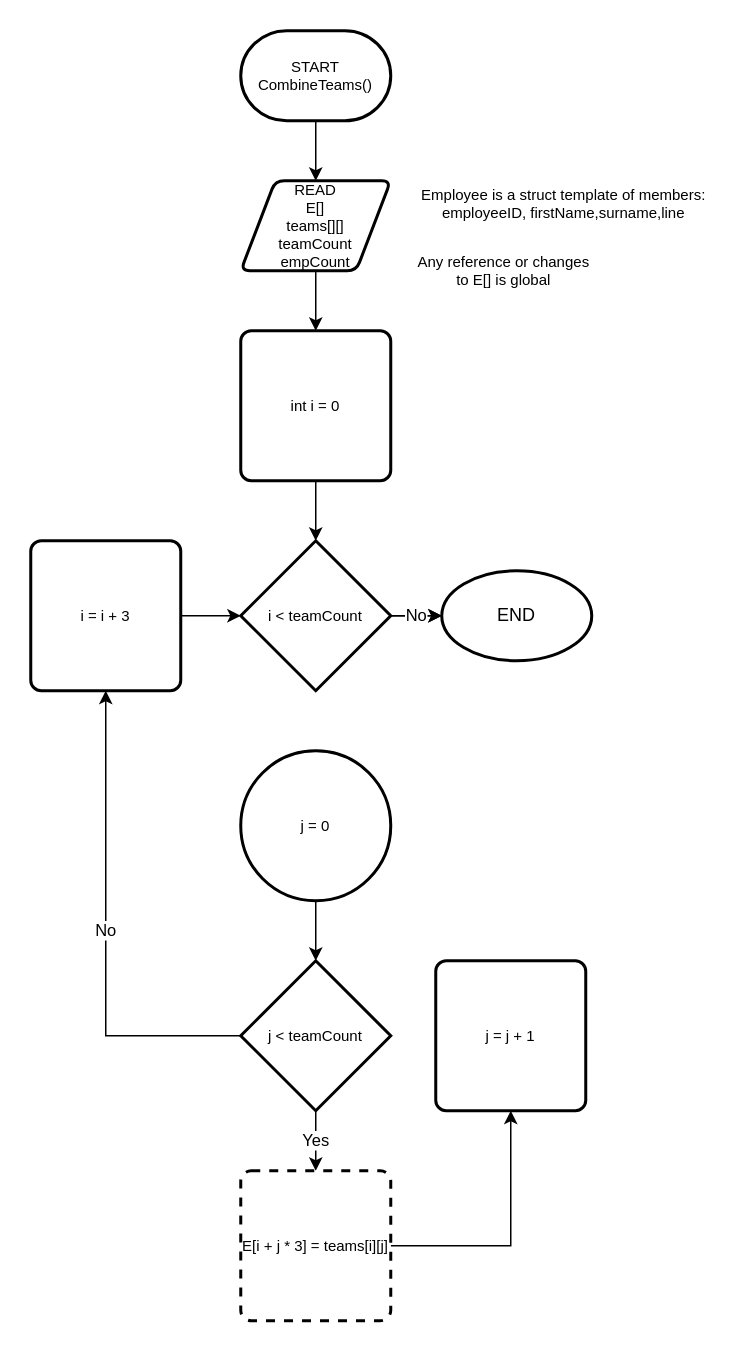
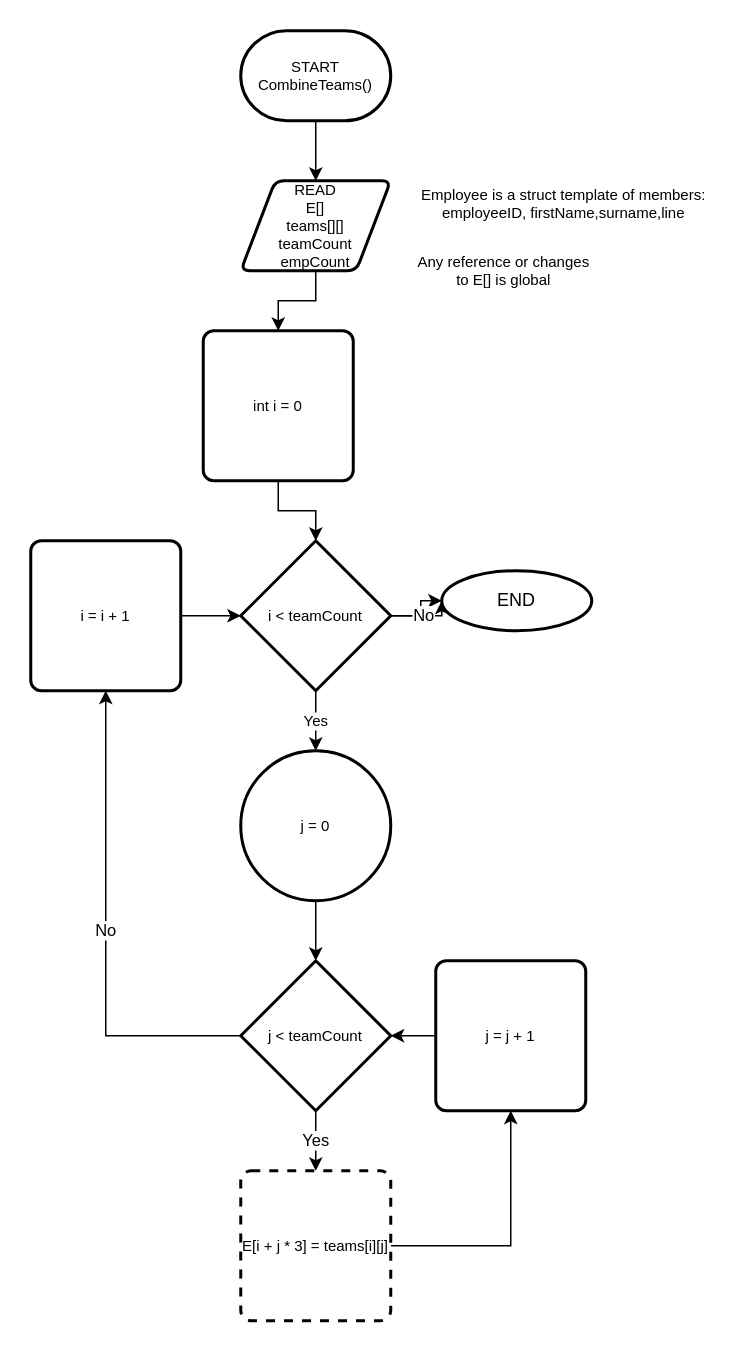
  <mxCell id="0" />
  <mxCell id="1" parent="0" />
  <mxCell id="2" style="edgeStyle=orthogonalEdgeStyle;rounded=0;orthogonalLoop=1;jettySize=auto;html=1;" edge="1" parent="1" source="3" target="5"><mxGeometry relative="1" as="geometry" /></mxCell>
  <mxCell id="3" value="START&lt;br&gt;CombineTeams()" style="strokeWidth=2;html=1;shape=mxgraph.flowchart.terminator;whiteSpace=wrap;fontSize=10;" vertex="1" parent="1"><mxGeometry x="160" y="20" width="100" height="60" as="geometry" /></mxCell>
  <mxCell id="4" style="edgeStyle=orthogonalEdgeStyle;rounded=0;orthogonalLoop=1;jettySize=auto;html=1;entryX=0.5;entryY=0;entryDx=0;entryDy=0;" edge="1" parent="1" source="5" target="14"><mxGeometry relative="1" as="geometry" /></mxCell>
  <mxCell id="5" value="READ&lt;br&gt;E[]&lt;br&gt;teams[][]&lt;br&gt;teamCount&lt;br&gt;empCount" style="shape=parallelogram;html=1;strokeWidth=2;perimeter=parallelogramPerimeter;whiteSpace=wrap;rounded=1;arcSize=12;size=0.23;fontSize=10;" vertex="1" parent="1"><mxGeometry x="160" y="120" width="100" height="60" as="geometry" /></mxCell>
+ <mxCell id="6" value="Yes" style="edgeStyle=orthogonalEdgeStyle;rounded=0;orthogonalLoop=1;jettySize=auto;html=1;entryX=0.5;entryY=0;entryDx=0;entryDy=0;fontSize=10;" edge="1" parent="1" source="8" target="16"><mxGeometry relative="1" as="geometry" /></mxCell>
  <mxCell id="7" value="" style="edgeStyle=orthogonalEdgeStyle;rounded=0;orthogonalLoop=1;jettySize=auto;html=1;" edge="1" parent="1" source="8" target="25"><mxGeometry relative="1" as="geometry" /></mxCell>
  <mxCell id="8" value="i &amp;lt; teamCount" style="strokeWidth=2;html=1;shape=mxgraph.flowchart.decision;whiteSpace=wrap;fontSize=10;" vertex="1" parent="1"><mxGeometry x="160" y="360" width="100" height="100" as="geometry" /></mxCell>
  <mxCell id="9" value="No" style="edgeStyle=orthogonalEdgeStyle;rounded=0;orthogonalLoop=1;jettySize=auto;html=1;entryX=0.5;entryY=1;entryDx=0;entryDy=0;" edge="1" parent="1" source="11" target="22"><mxGeometry relative="1" as="geometry" /></mxCell>
  <mxCell id="10" value="Yes" style="edgeStyle=orthogonalEdgeStyle;rounded=0;orthogonalLoop=1;jettySize=auto;html=1;entryX=0.5;entryY=0;entryDx=0;entryDy=0;" edge="1" parent="1" source="11" target="18"><mxGeometry relative="1" as="geometry" /></mxCell>
  <mxCell id="11" value="j &amp;lt; teamCount" style="strokeWidth=2;html=1;shape=mxgraph.flowchart.decision;whiteSpace=wrap;fontSize=10;" vertex="1" parent="1"><mxGeometry x="160" y="640" width="100" height="100" as="geometry" /></mxCell>
  <mxCell id="12" style="edgeStyle=orthogonalEdgeStyle;rounded=0;orthogonalLoop=1;jettySize=auto;html=1;entryX=0.5;entryY=0;entryDx=0;entryDy=0;entryPerimeter=0;fontSize=10;" edge="1" parent="1" source="14" target="8"><mxGeometry relative="1" as="geometry" /></mxCell>
  <mxCell id="13" value="No" style="edgeStyle=orthogonalEdgeStyle;rounded=0;orthogonalLoop=1;jettySize=auto;html=1;entryX=0;entryY=0.5;entryDx=0;entryDy=0;entryPerimeter=0;exitX=1;exitY=0.5;exitDx=0;exitDy=0;exitPerimeter=0;" edge="1" parent="1" source="8" target="25"><mxGeometry relative="1" as="geometry" /></mxCell>
- <mxCell id="14" value="int i = 0" style="rounded=1;whiteSpace=wrap;html=1;absoluteArcSize=1;arcSize=14;strokeWidth=2;fontSize=10;direction=east;" vertex="1" parent="1"><mxGeometry x="160" y="220" width="100" height="100" as="geometry" /></mxCell>
+ <mxCell id="14" value="int i = 0" style="rounded=1;whiteSpace=wrap;html=1;absoluteArcSize=1;arcSize=14;strokeWidth=2;fontSize=10;direction=east;" vertex="1" parent="1"><mxGeometry x="135" y="220" width="100" height="100" as="geometry" /></mxCell>
  <mxCell id="15" style="edgeStyle=orthogonalEdgeStyle;rounded=0;orthogonalLoop=1;jettySize=auto;html=1;entryX=0.5;entryY=0;entryDx=0;entryDy=0;entryPerimeter=0;" edge="1" parent="1" source="16" target="11"><mxGeometry relative="1" as="geometry" /></mxCell>
  <mxCell id="16" value="j = 0" style="ellipse;whiteSpace=wrap;html=1;absoluteArcSize=1;arcSize=14;strokeWidth=2;fontSize=10;" vertex="1" parent="1"><mxGeometry x="160" y="500" width="100" height="100" as="geometry" /></mxCell>
  <mxCell id="17" style="edgeStyle=orthogonalEdgeStyle;rounded=0;orthogonalLoop=1;jettySize=auto;html=1;entryX=0.5;entryY=1;entryDx=0;entryDy=0;" edge="1" parent="1" source="18" target="20"><mxGeometry relative="1" as="geometry"><mxPoint x="420" y="820" as="targetPoint" /></mxGeometry></mxCell>
  <mxCell id="18" value="E[i + j * 3] = teams[i][j]" style="rounded=1;whiteSpace=wrap;html=1;absoluteArcSize=1;arcSize=14;strokeWidth=2;fontSize=10;dashed=1;" vertex="1" parent="1"><mxGeometry x="160" y="780" width="100" height="100" as="geometry" /></mxCell>
+ <mxCell id="19" style="edgeStyle=orthogonalEdgeStyle;rounded=0;orthogonalLoop=1;jettySize=auto;html=1;entryX=1;entryY=0.5;entryDx=0;entryDy=0;entryPerimeter=0;" edge="1" parent="1" source="20" target="11"><mxGeometry relative="1" as="geometry" /></mxCell>
  <mxCell id="20" value="j = j + 1" style="rounded=1;whiteSpace=wrap;html=1;absoluteArcSize=1;arcSize=14;strokeWidth=2;fontSize=10;" vertex="1" parent="1"><mxGeometry x="290" y="640" width="100" height="100" as="geometry" /></mxCell>
  <mxCell id="21" style="edgeStyle=orthogonalEdgeStyle;rounded=0;orthogonalLoop=1;jettySize=auto;html=1;entryX=0;entryY=0.5;entryDx=0;entryDy=0;entryPerimeter=0;" edge="1" parent="1" source="22" target="8"><mxGeometry relative="1" as="geometry" /></mxCell>
- <mxCell id="22" value="i = i + 3" style="rounded=1;whiteSpace=wrap;html=1;absoluteArcSize=1;arcSize=14;strokeWidth=2;fontSize=10;direction=east;" vertex="1" parent="1"><mxGeometry x="20" y="360" width="100" height="100" as="geometry" /></mxCell>
+ <mxCell id="22" value="i = i + 1" style="rounded=1;whiteSpace=wrap;html=1;absoluteArcSize=1;arcSize=14;strokeWidth=2;fontSize=10;direction=east;" vertex="1" parent="1"><mxGeometry x="20" y="360" width="100" height="100" as="geometry" /></mxCell>
  <mxCell id="23" value="Any reference or changes&lt;br&gt;to E[] is global" style="text;html=1;align=center;verticalAlign=middle;resizable=0;points=[];autosize=1;strokeColor=none;fillColor=none;fontSize=10;" vertex="1" parent="1"><mxGeometry x="270" y="165" width="130" height="30" as="geometry" /></mxCell>
  <mxCell id="24" value="Employee is a struct template of members:&lt;br&gt;employeeID, firstName,surname,line" style="text;html=1;align=center;verticalAlign=middle;resizable=0;points=[];autosize=1;strokeColor=none;fillColor=none;fontSize=10;" vertex="1" parent="1"><mxGeometry x="270" y="120" width="210" height="30" as="geometry" /></mxCell>
- <mxCell id="25" value="END" style="strokeWidth=2;html=1;shape=mxgraph.flowchart.start_1;whiteSpace=wrap;" vertex="1" parent="1"><mxGeometry x="294" y="380" width="100" height="60" as="geometry" /></mxCell>
+ <mxCell id="25" value="END" style="strokeWidth=2;html=1;shape=mxgraph.flowchart.start_1;whiteSpace=wrap;" vertex="1" parent="1"><mxGeometry x="294" y="380" width="100" height="40" as="geometry" /></mxCell>
